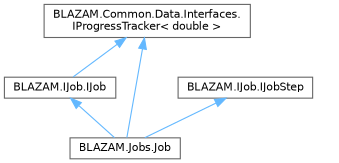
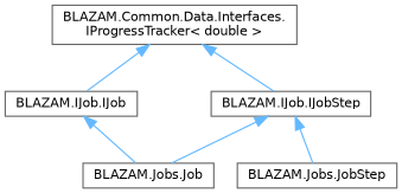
  digraph {
    rankdir=TB
    node [color=grey40 fillcolor=white fontname=Helvetica fontsize=10 shape=box style=filled]
    edge [color=steelblue1 dir=back fontname=Helvetica fontsize=10 labelfontname=Helvetica labelfontsize=10 style=solid]
    n1 [height=0.2 label="BLAZAM.Common.Data.Interfaces.\lIProgressTracker\< double \>" width=0.4]
    n2 [height=0.2 label="BLAZAM.IJob.IJob" width=0.4]
    n3 [height=0.2 label="BLAZAM.IJob.IJobStep" width=0.4]
    n4 [height=0.2 label="BLAZAM.Jobs.Job" width=0.4]
+   n5 [height=0.2 label="BLAZAM.Jobs.JobStep" width=0.4]
    n1 -> n2
-   n1 -> n4
+   n1 -> n3
    n2 -> n4
    n3 -> n4
+   n3 -> n5
  }
